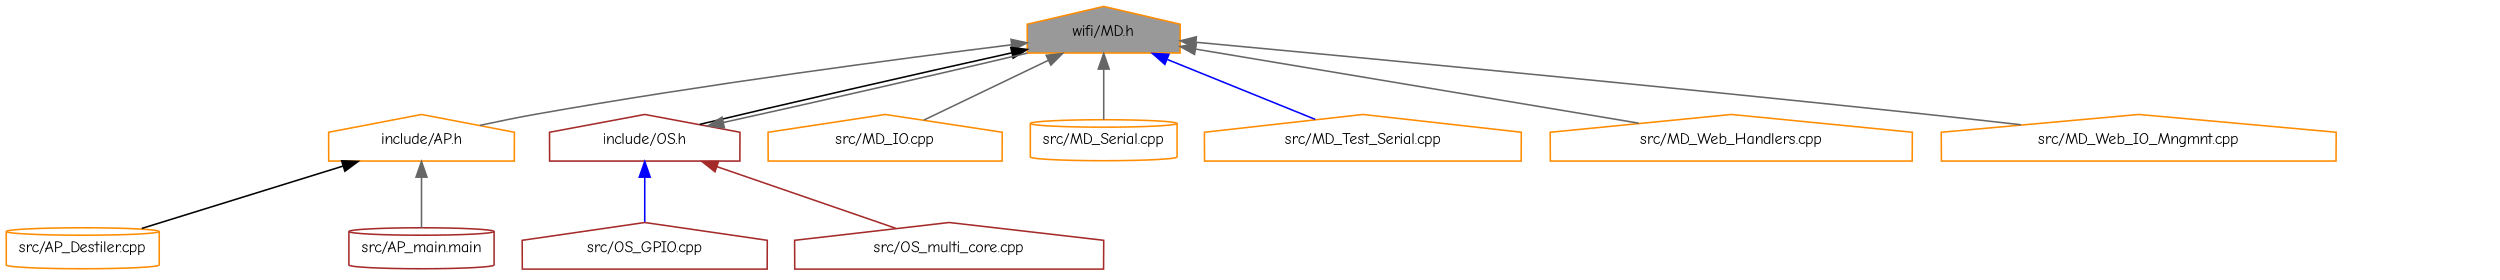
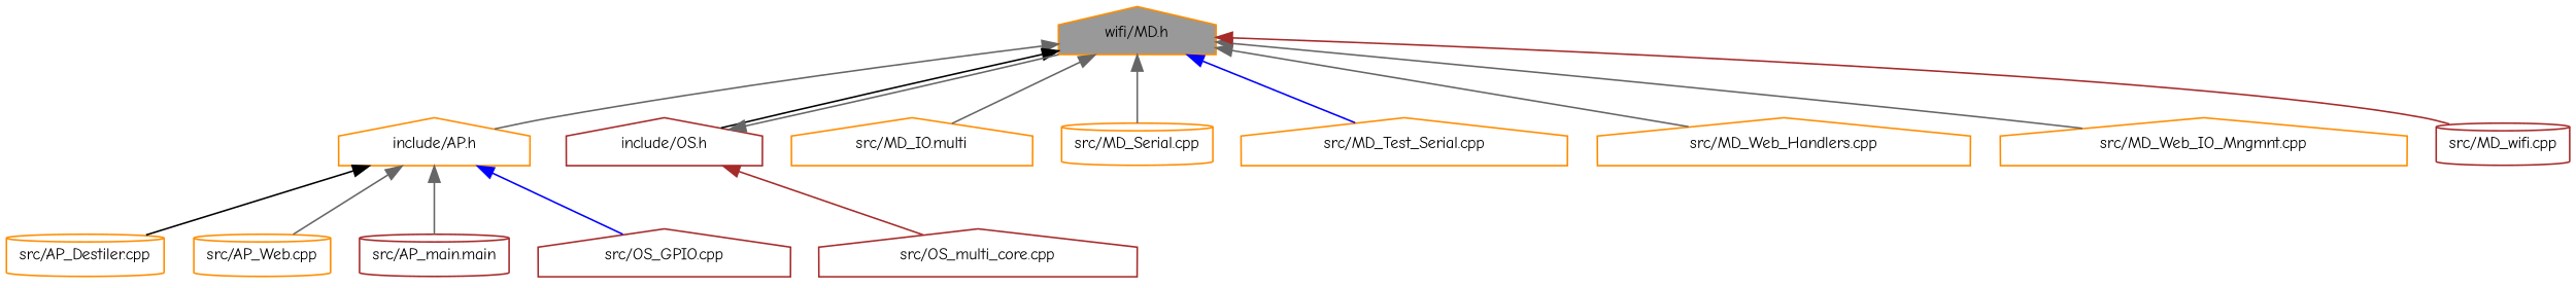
  digraph {
    fontname="Comic Neue"
    node [color=darkorange fillcolor=white fontname="Comic Neue" fontsize=10 shape=house style=filled]
    edge [color=gray40 dir=back fontname="Comic Neue" fontsize=10 labelfontname=Helvetica labelfontsize=10 style=solid]
    n1 [fillcolor=grey60 fontcolor=black height=0.2 label="wifi/MD.h" width=0.4]
    n2 [height=0.2 label="include/AP.h" width=0.4]
    n3 [color=brown height=0.2 label="include/OS.h" width=0.4]
-   n4 [height=0.2 label="src/MD_IO.cpp" width=0.4]
+   n4 [height=0.2 label="src/MD_IO.multi" width=0.4]
    n5 [height=0.2 label="src/MD_Serial.cpp" shape=cylinder width=0.4]
    n6 [height=0.2 label="src/MD_Test_Serial.cpp" width=0.4]
    n7 [height=0.2 label="src/MD_Web_Handlers.cpp" width=0.4]
    n8 [height=0.2 label="src/MD_Web_IO_Mngmnt.cpp" width=0.4]
+   n9 [color=brown height=0.2 label="src/MD_wifi.cpp" shape=cylinder width=0.4]
    n10 [height=0.2 label="src/AP_Destiler.cpp" shape=cylinder width=0.4]
+   n11 [height=0.2 label="src/AP_Web.cpp" shape=cylinder width=0.4]
    n12 [color=brown height=0.2 label="src/AP_main.main" shape=cylinder width=0.4]
    n13 [color=brown height=0.2 label="src/OS_GPIO.cpp" width=0.4]
    n14 [color=brown height=0.2 label="src/OS_multi_core.cpp" width=0.4]
    n1 -> n2
    n1 -> n3 [color=black]
    n1 -> n4
    n1 -> n5
    n1 -> n6 [color=blue]
    n1 -> n7
    n1 -> n8
+   n1 -> n9 [color=brown]
    n2 -> n10 [color=black]
+   n2 -> n11
    n2 -> n12
    n3 -> n1
-   n3 -> n13 [color=blue]
+   n2 -> n13 [color=blue]
    n3 -> n14 [color=brown]
  }
